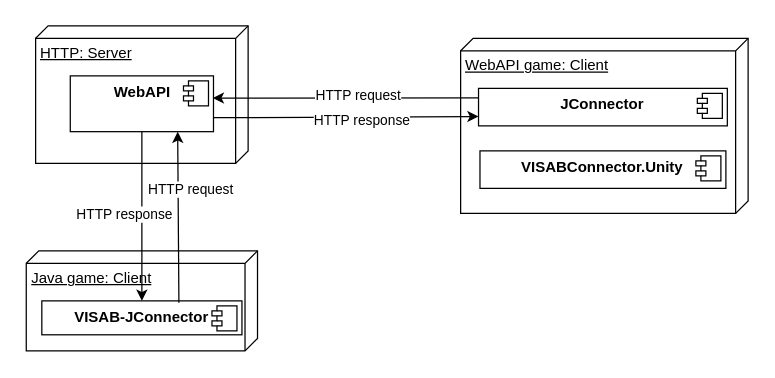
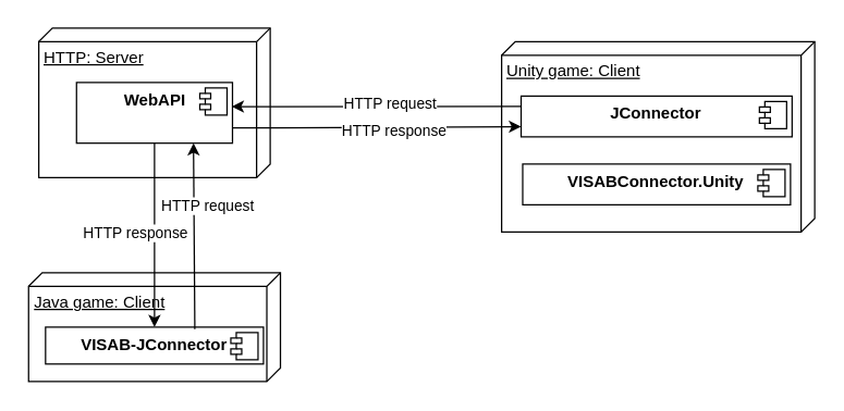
  <mxCell id="0" />
  <mxCell id="1" parent="0" />
  <mxCell id="2" value="HTTP: Server" style="verticalAlign=top;align=left;spacingTop=8;spacingLeft=2;spacingRight=12;shape=cube;size=10;direction=south;fontStyle=4;html=1;container=1;" vertex="1" parent="1"><mxGeometry x="28" y="20" width="170.01" height="110" as="geometry" /></mxCell>
  <mxCell id="3" value="&lt;p style=&quot;margin: 0px ; margin-top: 6px ; text-align: center&quot;&gt;&lt;b&gt;WebAPI&lt;/b&gt;&lt;/p&gt;&lt;p style=&quot;margin: 0px ; margin-left: 8px&quot;&gt;&lt;br&gt;&lt;/p&gt;" style="align=left;overflow=fill;html=1;dropTarget=0;" vertex="1" parent="2"><mxGeometry x="27.72" y="40" width="114.57" height="44.64" as="geometry" /></mxCell>
  <mxCell id="4" value="" style="shape=component;jettyWidth=8;jettyHeight=4;" vertex="1" parent="3"><mxGeometry x="1" width="20" height="20" relative="1" as="geometry"><mxPoint x="-24" y="4" as="offset" /></mxGeometry></mxCell>
- <mxCell id="5" value="WebAPI game: Client" style="verticalAlign=top;align=left;spacingTop=8;spacingLeft=2;spacingRight=12;shape=cube;size=10;direction=south;fontStyle=4;html=1;container=1;" vertex="1" parent="1"><mxGeometry x="368" y="30" width="230" height="140" as="geometry" /></mxCell>
+ <mxCell id="5" value="Unity game: Client" style="verticalAlign=top;align=left;spacingTop=8;spacingLeft=2;spacingRight=12;shape=cube;size=10;direction=south;fontStyle=4;html=1;container=1;" vertex="1" parent="1"><mxGeometry x="368" y="30" width="230" height="140" as="geometry" /></mxCell>
  <mxCell id="6" value="&lt;p style=&quot;margin: 0px ; margin-top: 6px ; text-align: center&quot;&gt;&lt;b&gt;JConnector&lt;/b&gt;&lt;/p&gt;&lt;p style=&quot;margin: 0px ; margin-left: 8px&quot;&gt;&lt;br&gt;&lt;/p&gt;" style="align=left;overflow=fill;html=1;dropTarget=0;" vertex="1" parent="5"><mxGeometry x="14.32" y="40" width="199.05" height="30" as="geometry" /></mxCell>
  <mxCell id="7" value="" style="shape=component;jettyWidth=8;jettyHeight=4;" vertex="1" parent="6"><mxGeometry x="1" width="20" height="20" relative="1" as="geometry"><mxPoint x="-24" y="4" as="offset" /></mxGeometry></mxCell>
  <mxCell id="8" value="&lt;p style=&quot;margin: 0px ; margin-top: 6px ; text-align: center&quot;&gt;&lt;b&gt;VISABConnector.Unity&lt;/b&gt;&lt;/p&gt;&lt;p style=&quot;margin: 0px ; margin-left: 8px&quot;&gt;&lt;br&gt;&lt;/p&gt;" style="align=left;overflow=fill;html=1;dropTarget=0;" vertex="1" parent="5"><mxGeometry x="15.48" y="90" width="196.73" height="30" as="geometry" /></mxCell>
  <mxCell id="9" value="" style="shape=component;jettyWidth=8;jettyHeight=4;" vertex="1" parent="8"><mxGeometry x="1" width="20" height="20" relative="1" as="geometry"><mxPoint x="-24" y="4" as="offset" /></mxGeometry></mxCell>
  <mxCell id="10" value="" style="endArrow=classic;html=1;entryX=0.995;entryY=0.398;entryDx=0;entryDy=0;exitX=0;exitY=0.25;exitDx=0;exitDy=0;entryPerimeter=0;" edge="1" parent="1" source="6" target="3"><mxGeometry relative="1" as="geometry"><mxPoint x="588" y="330" as="sourcePoint" /><mxPoint x="688" y="330" as="targetPoint" /></mxGeometry></mxCell>
  <mxCell id="11" value="HTTP request" style="edgeLabel;resizable=0;html=1;align=center;verticalAlign=middle;" connectable="0" vertex="1" parent="10"><mxGeometry relative="1" as="geometry"><mxPoint x="9" y="-2" as="offset" /></mxGeometry></mxCell>
  <mxCell id="12" value="" style="endArrow=classic;html=1;exitX=1;exitY=0.75;exitDx=0;exitDy=0;entryX=0;entryY=0.75;entryDx=0;entryDy=0;" edge="1" parent="1" source="3" target="6"><mxGeometry relative="1" as="geometry"><mxPoint x="524.23" y="115" as="sourcePoint" /><mxPoint x="418" y="230" as="targetPoint" /></mxGeometry></mxCell>
  <mxCell id="13" value="HTTP response" style="edgeLabel;resizable=0;html=1;align=center;verticalAlign=middle;" connectable="0" vertex="1" parent="12"><mxGeometry relative="1" as="geometry"><mxPoint x="12" y="3" as="offset" /></mxGeometry></mxCell>
  <mxCell id="14" value="Java game: Client" style="verticalAlign=top;align=left;spacingTop=8;spacingLeft=2;spacingRight=12;shape=cube;size=10;direction=south;fontStyle=4;html=1;container=1;" vertex="1" parent="1"><mxGeometry x="20.51" y="200" width="185" height="80" as="geometry" /></mxCell>
  <mxCell id="15" value="&lt;p style=&quot;margin: 0px ; margin-top: 6px ; text-align: center&quot;&gt;&lt;b&gt;VISAB-JConnector&lt;/b&gt;&lt;/p&gt;&lt;p style=&quot;margin: 0px ; margin-left: 8px&quot;&gt;&lt;br&gt;&lt;/p&gt;" style="align=left;overflow=fill;html=1;dropTarget=0;" vertex="1" parent="14"><mxGeometry x="12.451" y="40" width="160.105" height="27.14" as="geometry" /></mxCell>
  <mxCell id="16" value="" style="shape=component;jettyWidth=8;jettyHeight=4;" vertex="1" parent="15"><mxGeometry x="1" width="20" height="20" relative="1" as="geometry"><mxPoint x="-24" y="4" as="offset" /></mxGeometry></mxCell>
  <mxCell id="17" value="" style="endArrow=classic;html=1;entryX=0.75;entryY=1;entryDx=0;entryDy=0;exitX=0.685;exitY=0.052;exitDx=0;exitDy=0;exitPerimeter=0;" edge="1" parent="1" source="15" target="3"><mxGeometry relative="1" as="geometry"><mxPoint x="368" y="250.54" as="sourcePoint" /><mxPoint x="155.512" y="250.003" as="targetPoint" /></mxGeometry></mxCell>
  <mxCell id="18" value="HTTP request" style="edgeLabel;resizable=0;html=1;align=center;verticalAlign=middle;" connectable="0" vertex="1" parent="17"><mxGeometry relative="1" as="geometry"><mxPoint x="9" y="-23" as="offset" /></mxGeometry></mxCell>
  <mxCell id="19" value="" style="endArrow=classic;html=1;exitX=0.5;exitY=1;exitDx=0;exitDy=0;" edge="1" parent="1" source="3" target="15"><mxGeometry relative="1" as="geometry"><mxPoint x="155.97" y="266.52" as="sourcePoint" /><mxPoint x="368" y="265.54" as="targetPoint" /></mxGeometry></mxCell>
  <mxCell id="20" value="HTTP response" style="edgeLabel;resizable=0;html=1;align=center;verticalAlign=middle;" connectable="0" vertex="1" parent="19"><mxGeometry relative="1" as="geometry"><mxPoint x="-15" y="-2" as="offset" /></mxGeometry></mxCell>
